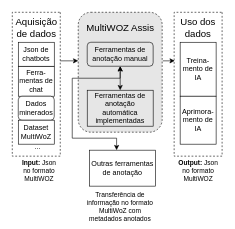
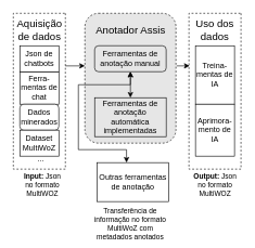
  <mxCell id="0" />
  <mxCell id="1" parent="0" />
  <mxCell id="2" value="" style="rounded=1;whiteSpace=wrap;html=1;dashed=1;fillColor=#E6E6E6;" parent="1" vertex="1"><mxGeometry x="130" y="20" width="140" height="200" as="geometry" /></mxCell>
  <mxCell id="3" value="" style="rounded=1;whiteSpace=wrap;html=1;dashed=1;rotation=0;direction=south;arcSize=0;fillColor=none;" parent="1" vertex="1"><mxGeometry x="20" y="20" width="80" height="240" as="geometry" /></mxCell>
  <mxCell id="4" value="Ferra-mentas de chat" style="rounded=0;whiteSpace=wrap;html=1;" parent="1" vertex="1"><mxGeometry x="30" y="110" width="60" height="50" as="geometry" /></mxCell>
  <mxCell id="5" value="Dados minerados" style="whiteSpace=wrap;html=1;rounded=1;" parent="1" vertex="1"><mxGeometry x="30" y="160" width="60" height="40" as="geometry" /></mxCell>
  <mxCell id="6" value="Json de chatbots" style="rounded=0;whiteSpace=wrap;html=1;" parent="1" vertex="1"><mxGeometry x="30" y="70" width="60" height="40" as="geometry" /></mxCell>
  <mxCell id="7" value="&lt;div&gt;Dataset MultiWoZ&lt;br&gt;&lt;/div&gt;" style="rounded=0;whiteSpace=wrap;html=1;" parent="1" vertex="1"><mxGeometry x="30" y="200" width="60" height="40" as="geometry" /></mxCell>
  <mxCell id="8" value="Aquisição de dados" style="text;html=1;strokeColor=none;fillColor=none;align=center;verticalAlign=middle;whiteSpace=wrap;rounded=0;dashed=1;fontSize=16;" parent="1" vertex="1"><mxGeometry x="23.75" y="30" width="72.5" height="30" as="geometry" /></mxCell>
- <mxCell id="9" value="MultiWOZ Assis" style="text;html=1;strokeColor=none;fillColor=none;align=center;verticalAlign=middle;whiteSpace=wrap;rounded=0;dashed=1;fontSize=16;" parent="1" vertex="1"><mxGeometry x="138.75" y="30" width="122.5" height="30" as="geometry" /></mxCell>
+ <mxCell id="9" value="Anotador Assis" style="text;html=1;strokeColor=none;fillColor=none;align=center;verticalAlign=middle;whiteSpace=wrap;rounded=0;dashed=1;fontSize=16;" parent="1" vertex="1"><mxGeometry x="138.75" y="30" width="122.5" height="30" as="geometry" /></mxCell>
  <mxCell id="10" value="Ferramentas de anotação automática implementadas" style="rounded=0;whiteSpace=wrap;html=1;fillColor=none;" parent="1" vertex="1"><mxGeometry x="145" y="150" width="110" height="60" as="geometry" /></mxCell>
  <mxCell id="11" value="&lt;b&gt;Input:&lt;/b&gt; Json no formato MultiWOZ" style="text;html=1;strokeColor=none;fillColor=none;align=center;verticalAlign=middle;whiteSpace=wrap;rounded=0;dashed=1;fontSize=11;" parent="1" vertex="1"><mxGeometry x="35" y="270" width="60" height="30" as="geometry" /></mxCell>
  <mxCell id="12" value="Transferência de informação no formato MultiWoZ com metadados anotados" style="text;html=1;strokeColor=none;fillColor=none;align=center;verticalAlign=middle;whiteSpace=wrap;rounded=0;dashed=1;fontSize=11;" parent="1" vertex="1"><mxGeometry x="141.88" y="330" width="116.25" height="30" as="geometry" /></mxCell>
  <mxCell id="13" value="" style="rounded=1;whiteSpace=wrap;html=1;dashed=1;rotation=0;direction=south;arcSize=0;fillColor=none;" vertex="1" parent="1"><mxGeometry x="290" y="20" width="80" height="240" as="geometry" /></mxCell>
  <mxCell id="14" value="&lt;div&gt;Uso dos &lt;br&gt;&lt;/div&gt;&lt;div&gt;dados&lt;br&gt;&lt;/div&gt;" style="text;html=1;strokeColor=none;fillColor=none;align=center;verticalAlign=middle;whiteSpace=wrap;rounded=0;dashed=1;fontSize=16;" vertex="1" parent="1"><mxGeometry x="295" y="25" width="70" height="40" as="geometry" /></mxCell>
- <mxCell id="15" value="Treina-mento de IA" style="rounded=0;whiteSpace=wrap;html=1;" vertex="1" parent="1"><mxGeometry x="300" y="70" width="60" height="90" as="geometry" /></mxCell>
+ <mxCell id="15" value="Treina-mentas de IA" style="rounded=0;whiteSpace=wrap;html=1;" vertex="1" parent="1"><mxGeometry x="300" y="70" width="60" height="90" as="geometry" /></mxCell>
  <mxCell id="16" value="&lt;b&gt;Output:&lt;/b&gt; Json no formato MultiWOZ" style="text;html=1;strokeColor=none;fillColor=none;align=center;verticalAlign=middle;whiteSpace=wrap;rounded=0;dashed=1;fontSize=11;" vertex="1" parent="1"><mxGeometry x="292.5" y="270" width="75" height="30" as="geometry" /></mxCell>
  <mxCell id="17" value="" style="edgeStyle=orthogonalEdgeStyle;rounded=0;orthogonalLoop=1;jettySize=auto;html=1;startArrow=classic;startFill=1;" edge="1" parent="1" source="18" target="10"><mxGeometry relative="1" as="geometry" /></mxCell>
  <mxCell id="18" value="Ferramentas de anotação manual" style="whiteSpace=wrap;html=1;fillColor=none;rounded=1;" vertex="1" parent="1"><mxGeometry x="145" y="70" width="110" height="40" as="geometry" /></mxCell>
  <mxCell id="19" value="..." style="text;html=1;strokeColor=none;fillColor=none;align=center;verticalAlign=middle;whiteSpace=wrap;rounded=0;dashed=1;fontSize=11;" vertex="1" parent="1"><mxGeometry x="35" y="230" width="55" height="30" as="geometry" /></mxCell>
  <mxCell id="20" value="" style="edgeStyle=orthogonalEdgeStyle;rounded=0;orthogonalLoop=1;jettySize=auto;html=1;startArrow=classic;startFill=1;entryX=0.5;entryY=1;entryDx=0;entryDy=0;" edge="1" parent="1" source="21" target="18"><mxGeometry relative="1" as="geometry"><Array as="points"><mxPoint x="194" y="230" /><mxPoint x="120" y="230" /><mxPoint x="120" y="130" /><mxPoint x="200" y="130" /></Array></mxGeometry></mxCell>
  <mxCell id="21" value="Outras ferramentas de anotação " style="rounded=0;whiteSpace=wrap;html=1;fillColor=none;" vertex="1" parent="1"><mxGeometry x="148.75" y="250" width="110" height="60" as="geometry" /></mxCell>
  <mxCell id="22" value="" style="endArrow=classic;html=1;rounded=0;jumpSize=7;" edge="1" parent="1"><mxGeometry width="50" height="50" relative="1" as="geometry"><mxPoint x="100" y="101" as="sourcePoint" /><mxPoint x="130" y="101" as="targetPoint" /></mxGeometry></mxCell>
  <mxCell id="23" value="" style="endArrow=classic;html=1;rounded=0;jumpSize=7;" edge="1" parent="1"><mxGeometry width="50" height="50" relative="1" as="geometry"><mxPoint x="271" y="101" as="sourcePoint" /><mxPoint x="291" y="101" as="targetPoint" /></mxGeometry></mxCell>
  <mxCell id="24" value="Aprimora-&lt;br&gt;mento de&lt;br&gt;IA" style="rounded=0;whiteSpace=wrap;html=1;" vertex="1" parent="1"><mxGeometry x="300" y="160" width="60" height="80" as="geometry" /></mxCell>
